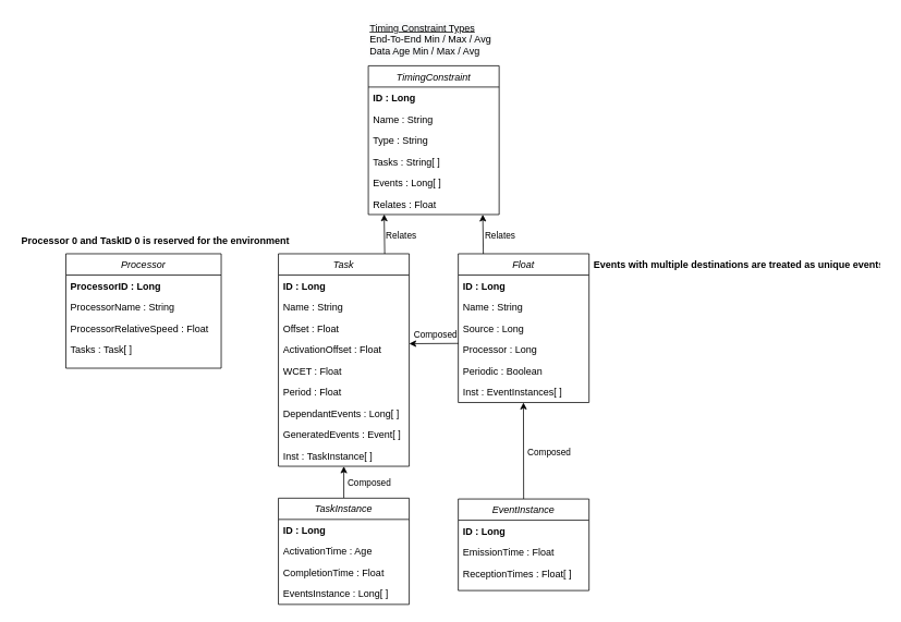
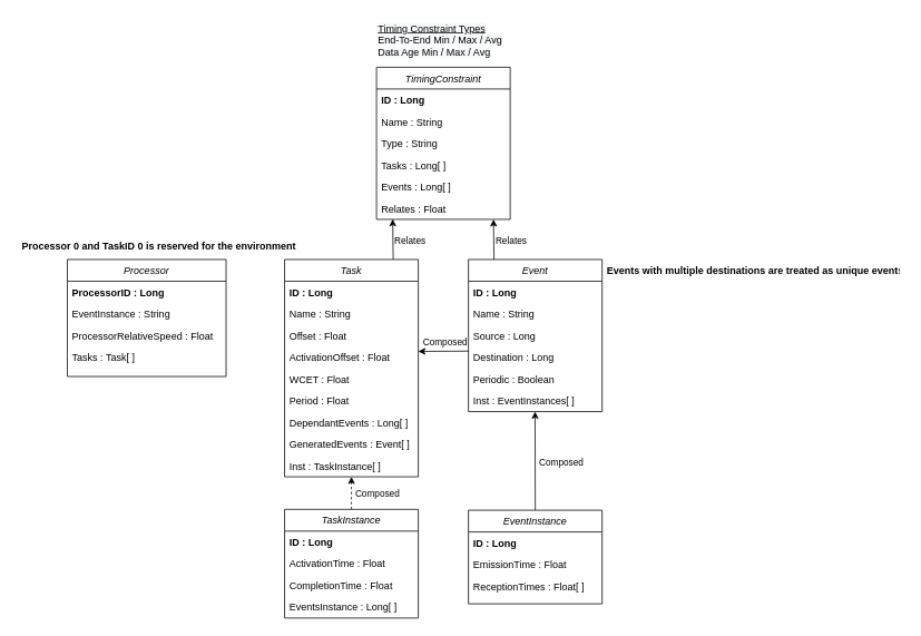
  <mxCell id="0" />
  <mxCell id="1" parent="0" />
  <mxCell id="2" value="Processor 0 and TaskID 0 is reserved for the environment" style="text;align=left;verticalAlign=top;spacingLeft=4;spacingRight=4;overflow=hidden;rotatable=0;points=[[0,0.5],[1,0.5]];portConstraint=eastwest;fontStyle=1" vertex="1" parent="1"><mxGeometry x="20" y="280" width="360" height="26" as="geometry" /></mxCell>
  <mxCell id="3" value="&lt;span style=&quot;color: rgb(0 , 0 , 0) ; font-family: &amp;#34;helvetica&amp;#34; ; font-size: 12px ; font-style: normal ; font-weight: 400 ; letter-spacing: normal ; text-align: left ; text-indent: 0px ; text-transform: none ; word-spacing: 0px ; background-color: rgb(248 , 249 , 250) ; display: inline ; float: none&quot;&gt;&lt;u&gt;Timing Constraint Types&lt;/u&gt;&lt;br&gt;End-To-End Min / Max / Avg&lt;br&gt;Data Age Min / Max / Avg&lt;br&gt;&lt;/span&gt;" style="text;whiteSpace=wrap;html=1;" vertex="1" parent="1"><mxGeometry x="450" y="20" width="230" height="60" as="geometry" /></mxCell>
  <mxCell id="4" value="Task" style="swimlane;fontStyle=2;align=center;verticalAlign=top;childLayout=stackLayout;horizontal=1;startSize=26;horizontalStack=0;resizeParent=1;resizeLast=0;collapsible=1;marginBottom=0;rounded=0;shadow=0;strokeWidth=1;" parent="1" vertex="1"><mxGeometry x="340" y="310" width="160" height="260" as="geometry"><mxRectangle x="230" y="140" width="160" height="26" as="alternateBounds" /></mxGeometry></mxCell>
  <mxCell id="5" value="ID : Long" style="text;align=left;verticalAlign=top;spacingLeft=4;spacingRight=4;overflow=hidden;rotatable=0;points=[[0,0.5],[1,0.5]];portConstraint=eastwest;fontStyle=1" vertex="1" parent="4"><mxGeometry y="26" width="160" height="26" as="geometry" /></mxCell>
  <mxCell id="6" value="Name : String" style="text;align=left;verticalAlign=top;spacingLeft=4;spacingRight=4;overflow=hidden;rotatable=0;points=[[0,0.5],[1,0.5]];portConstraint=eastwest;" parent="4" vertex="1"><mxGeometry y="52" width="160" height="26" as="geometry" /></mxCell>
  <mxCell id="7" value="Offset : Float" style="text;align=left;verticalAlign=top;spacingLeft=4;spacingRight=4;overflow=hidden;rotatable=0;points=[[0,0.5],[1,0.5]];portConstraint=eastwest;rounded=0;shadow=0;html=0;" parent="4" vertex="1"><mxGeometry y="78" width="160" height="26" as="geometry" /></mxCell>
  <mxCell id="8" value="ActivationOffset : Float" style="text;align=left;verticalAlign=top;spacingLeft=4;spacingRight=4;overflow=hidden;rotatable=0;points=[[0,0.5],[1,0.5]];portConstraint=eastwest;rounded=0;shadow=0;html=0;" parent="4" vertex="1"><mxGeometry y="104" width="160" height="26" as="geometry" /></mxCell>
  <mxCell id="9" value="WCET : Float" style="text;align=left;verticalAlign=top;spacingLeft=4;spacingRight=4;overflow=hidden;rotatable=0;points=[[0,0.5],[1,0.5]];portConstraint=eastwest;" vertex="1" parent="4"><mxGeometry y="130" width="160" height="26" as="geometry" /></mxCell>
  <mxCell id="10" value="Period : Float" style="text;align=left;verticalAlign=top;spacingLeft=4;spacingRight=4;overflow=hidden;rotatable=0;points=[[0,0.5],[1,0.5]];portConstraint=eastwest;" vertex="1" parent="4"><mxGeometry y="156" width="160" height="26" as="geometry" /></mxCell>
  <mxCell id="11" value="DependantEvents : Long[ ]" style="text;align=left;verticalAlign=top;spacingLeft=4;spacingRight=4;overflow=hidden;rotatable=0;points=[[0,0.5],[1,0.5]];portConstraint=eastwest;" vertex="1" parent="4"><mxGeometry y="182" width="160" height="26" as="geometry" /></mxCell>
  <mxCell id="12" value="GeneratedEvents : Event[ ]" style="text;align=left;verticalAlign=top;spacingLeft=4;spacingRight=4;overflow=hidden;rotatable=0;points=[[0,0.5],[1,0.5]];portConstraint=eastwest;" vertex="1" parent="4"><mxGeometry y="208" width="160" height="26" as="geometry" /></mxCell>
  <mxCell id="13" value="Inst : TaskInstance[ ]" style="text;align=left;verticalAlign=top;spacingLeft=4;spacingRight=4;overflow=hidden;rotatable=0;points=[[0,0.5],[1,0.5]];portConstraint=eastwest;" vertex="1" parent="4"><mxGeometry y="234" width="160" height="26" as="geometry" /></mxCell>
  <mxCell id="14" value="Processor" style="swimlane;fontStyle=2;align=center;verticalAlign=top;childLayout=stackLayout;horizontal=1;startSize=26;horizontalStack=0;resizeParent=1;resizeLast=0;collapsible=1;marginBottom=0;rounded=0;shadow=0;strokeWidth=1;" vertex="1" parent="1"><mxGeometry x="80" y="310" width="190" height="140" as="geometry"><mxRectangle x="230" y="140" width="160" height="26" as="alternateBounds" /></mxGeometry></mxCell>
  <mxCell id="15" value="ProcessorID : Long" style="text;align=left;verticalAlign=top;spacingLeft=4;spacingRight=4;overflow=hidden;rotatable=0;points=[[0,0.5],[1,0.5]];portConstraint=eastwest;fontStyle=1" vertex="1" parent="14"><mxGeometry y="26" width="190" height="26" as="geometry" /></mxCell>
- <mxCell id="16" value="ProcessorName : String" style="text;align=left;verticalAlign=top;spacingLeft=4;spacingRight=4;overflow=hidden;rotatable=0;points=[[0,0.5],[1,0.5]];portConstraint=eastwest;" vertex="1" parent="14"><mxGeometry y="52" width="190" height="26" as="geometry" /></mxCell>
+ <mxCell id="16" value="EventInstance : String" style="text;align=left;verticalAlign=top;spacingLeft=4;spacingRight=4;overflow=hidden;rotatable=0;points=[[0,0.5],[1,0.5]];portConstraint=eastwest;" vertex="1" parent="14"><mxGeometry y="52" width="190" height="26" as="geometry" /></mxCell>
  <mxCell id="17" value="ProcessorRelativeSpeed : Float" style="text;align=left;verticalAlign=top;spacingLeft=4;spacingRight=4;overflow=hidden;rotatable=0;points=[[0,0.5],[1,0.5]];portConstraint=eastwest;rounded=0;shadow=0;html=0;" vertex="1" parent="14"><mxGeometry y="78" width="190" height="26" as="geometry" /></mxCell>
  <mxCell id="18" value="Tasks : Task[ ]" style="text;align=left;verticalAlign=top;spacingLeft=4;spacingRight=4;overflow=hidden;rotatable=0;points=[[0,0.5],[1,0.5]];portConstraint=eastwest;rounded=0;shadow=0;html=0;" vertex="1" parent="14"><mxGeometry y="104" width="190" height="26" as="geometry" /></mxCell>
  <mxCell id="19" value="TimingConstraint" style="swimlane;fontStyle=2;align=center;verticalAlign=top;childLayout=stackLayout;horizontal=1;startSize=26;horizontalStack=0;resizeParent=1;resizeLast=0;collapsible=1;marginBottom=0;rounded=0;shadow=0;strokeWidth=1;" vertex="1" parent="1"><mxGeometry x="450" y="80" width="160" height="182" as="geometry"><mxRectangle x="230" y="140" width="160" height="26" as="alternateBounds" /></mxGeometry></mxCell>
  <mxCell id="20" value="ID : Long" style="text;align=left;verticalAlign=top;spacingLeft=4;spacingRight=4;overflow=hidden;rotatable=0;points=[[0,0.5],[1,0.5]];portConstraint=eastwest;fontStyle=1" vertex="1" parent="19"><mxGeometry y="26" width="160" height="26" as="geometry" /></mxCell>
  <mxCell id="21" value="Name : String" style="text;align=left;verticalAlign=top;spacingLeft=4;spacingRight=4;overflow=hidden;rotatable=0;points=[[0,0.5],[1,0.5]];portConstraint=eastwest;" vertex="1" parent="19"><mxGeometry y="52" width="160" height="26" as="geometry" /></mxCell>
  <mxCell id="22" value="Type : String" style="text;align=left;verticalAlign=top;spacingLeft=4;spacingRight=4;overflow=hidden;rotatable=0;points=[[0,0.5],[1,0.5]];portConstraint=eastwest;rounded=0;shadow=0;html=0;" vertex="1" parent="19"><mxGeometry y="78" width="160" height="26" as="geometry" /></mxCell>
- <mxCell id="23" value="Tasks : String[ ]" style="text;align=left;verticalAlign=top;spacingLeft=4;spacingRight=4;overflow=hidden;rotatable=0;points=[[0,0.5],[1,0.5]];portConstraint=eastwest;" vertex="1" parent="19"><mxGeometry y="104" width="160" height="26" as="geometry" /></mxCell>
+ <mxCell id="23" value="Tasks : Long[ ]" style="text;align=left;verticalAlign=top;spacingLeft=4;spacingRight=4;overflow=hidden;rotatable=0;points=[[0,0.5],[1,0.5]];portConstraint=eastwest;" vertex="1" parent="19"><mxGeometry y="104" width="160" height="26" as="geometry" /></mxCell>
  <mxCell id="24" value="Events : Long[ ]" style="text;align=left;verticalAlign=top;spacingLeft=4;spacingRight=4;overflow=hidden;rotatable=0;points=[[0,0.5],[1,0.5]];portConstraint=eastwest;" vertex="1" parent="19"><mxGeometry y="130" width="160" height="26" as="geometry" /></mxCell>
  <mxCell id="25" value="Relates : Float" style="text;align=left;verticalAlign=top;spacingLeft=4;spacingRight=4;overflow=hidden;rotatable=0;points=[[0,0.5],[1,0.5]];portConstraint=eastwest;" vertex="1" parent="19"><mxGeometry y="156" width="160" height="26" as="geometry" /></mxCell>
  <mxCell id="26" value="" style="endArrow=classic;html=1;entryX=0.998;entryY=0.335;entryDx=0;entryDy=0;entryPerimeter=0;exitX=0.002;exitY=0.218;exitDx=0;exitDy=0;exitPerimeter=0;" edge="1" parent="1" source="40"><mxGeometry relative="1" as="geometry"><mxPoint x="550" y="420" as="sourcePoint" /><mxPoint x="500" y="420" as="targetPoint" /></mxGeometry></mxCell>
  <mxCell id="27" value="Composed" style="edgeLabel;resizable=0;html=1;align=center;verticalAlign=middle;" connectable="0" vertex="1" parent="26"><mxGeometry relative="1" as="geometry"><mxPoint x="0.68" y="-11.83" as="offset" /></mxGeometry></mxCell>
- <mxCell id="28" value="" style="endArrow=classic;html=1;entryX=0.5;entryY=1;entryDx=0;entryDy=0;" edge="1" parent="1" source="43" target="4"><mxGeometry relative="1" as="geometry"><mxPoint x="560" y="430" as="sourcePoint" /><mxPoint x="510" y="430" as="targetPoint" /></mxGeometry></mxCell>
+ <mxCell id="28" value="" style="endArrow=classic;html=1;entryX=0.5;entryY=1;entryDx=0;entryDy=0;dashed=1;" edge="1" parent="1" source="43" target="4"><mxGeometry relative="1" as="geometry"><mxPoint x="560" y="430" as="sourcePoint" /><mxPoint x="510" y="430" as="targetPoint" /></mxGeometry></mxCell>
  <mxCell id="29" value="Composed" style="edgeLabel;resizable=0;html=1;align=center;verticalAlign=middle;" connectable="0" vertex="1" parent="28"><mxGeometry relative="1" as="geometry"><mxPoint x="30" y="1" as="offset" /></mxGeometry></mxCell>
  <mxCell id="30" value="" style="endArrow=classic;html=1;entryX=0.5;entryY=1;entryDx=0;entryDy=0;exitX=0.5;exitY=0;exitDx=0;exitDy=0;" edge="1" parent="1" source="48"><mxGeometry relative="1" as="geometry"><mxPoint x="639.76" y="532" as="sourcePoint" /><mxPoint x="639.76" y="492" as="targetPoint" /></mxGeometry></mxCell>
  <mxCell id="31" value="Composed" style="edgeLabel;resizable=0;html=1;align=center;verticalAlign=middle;" connectable="0" vertex="1" parent="30"><mxGeometry relative="1" as="geometry"><mxPoint x="30.24" y="1" as="offset" /></mxGeometry></mxCell>
  <mxCell id="32" value="" style="endArrow=classic;html=1;entryX=0.121;entryY=0.989;entryDx=0;entryDy=0;entryPerimeter=0;" edge="1" parent="1" target="25"><mxGeometry relative="1" as="geometry"><mxPoint x="470" y="310" as="sourcePoint" /><mxPoint x="470" y="270" as="targetPoint" /></mxGeometry></mxCell>
  <mxCell id="33" value="Relates" style="edgeLabel;resizable=0;html=1;align=center;verticalAlign=middle;" connectable="0" vertex="1" parent="32"><mxGeometry relative="1" as="geometry"><mxPoint x="20" y="1" as="offset" /></mxGeometry></mxCell>
  <mxCell id="34" value="" style="endArrow=classic;html=1;entryX=0.121;entryY=0.989;entryDx=0;entryDy=0;entryPerimeter=0;" edge="1" parent="1"><mxGeometry relative="1" as="geometry"><mxPoint x="590.64" y="310.29" as="sourcePoint" /><mxPoint x="590" y="262.004" as="targetPoint" /></mxGeometry></mxCell>
  <mxCell id="35" value="Relates" style="edgeLabel;resizable=0;html=1;align=center;verticalAlign=middle;" connectable="0" vertex="1" parent="34"><mxGeometry relative="1" as="geometry"><mxPoint x="20" y="1" as="offset" /></mxGeometry></mxCell>
- <mxCell id="36" value="Float" style="swimlane;fontStyle=2;align=center;verticalAlign=top;childLayout=stackLayout;horizontal=1;startSize=26;horizontalStack=0;resizeParent=1;resizeLast=0;collapsible=1;marginBottom=0;rounded=0;shadow=0;strokeWidth=1;" vertex="1" parent="1"><mxGeometry x="560" y="310" width="160" height="182" as="geometry"><mxRectangle x="230" y="140" width="160" height="26" as="alternateBounds" /></mxGeometry></mxCell>
+ <mxCell id="36" value="Event" style="swimlane;fontStyle=2;align=center;verticalAlign=top;childLayout=stackLayout;horizontal=1;startSize=26;horizontalStack=0;resizeParent=1;resizeLast=0;collapsible=1;marginBottom=0;rounded=0;shadow=0;strokeWidth=1;" vertex="1" parent="1"><mxGeometry x="560" y="310" width="160" height="182" as="geometry"><mxRectangle x="230" y="140" width="160" height="26" as="alternateBounds" /></mxGeometry></mxCell>
  <mxCell id="37" value="ID : Long" style="text;align=left;verticalAlign=top;spacingLeft=4;spacingRight=4;overflow=hidden;rotatable=0;points=[[0,0.5],[1,0.5]];portConstraint=eastwest;fontStyle=1" vertex="1" parent="36"><mxGeometry y="26" width="160" height="26" as="geometry" /></mxCell>
  <mxCell id="38" value="Name : String" style="text;align=left;verticalAlign=top;spacingLeft=4;spacingRight=4;overflow=hidden;rotatable=0;points=[[0,0.5],[1,0.5]];portConstraint=eastwest;" vertex="1" parent="36"><mxGeometry y="52" width="160" height="26" as="geometry" /></mxCell>
  <mxCell id="39" value="Source : Long" style="text;align=left;verticalAlign=top;spacingLeft=4;spacingRight=4;overflow=hidden;rotatable=0;points=[[0,0.5],[1,0.5]];portConstraint=eastwest;rounded=0;shadow=0;html=0;" vertex="1" parent="36"><mxGeometry y="78" width="160" height="26" as="geometry" /></mxCell>
- <mxCell id="40" value="Processor : Long" style="text;align=left;verticalAlign=top;spacingLeft=4;spacingRight=4;overflow=hidden;rotatable=0;points=[[0,0.5],[1,0.5]];portConstraint=eastwest;" vertex="1" parent="36"><mxGeometry y="104" width="160" height="26" as="geometry" /></mxCell>
+ <mxCell id="40" value="Destination : Long" style="text;align=left;verticalAlign=top;spacingLeft=4;spacingRight=4;overflow=hidden;rotatable=0;points=[[0,0.5],[1,0.5]];portConstraint=eastwest;" vertex="1" parent="36"><mxGeometry y="104" width="160" height="26" as="geometry" /></mxCell>
  <mxCell id="41" value="Periodic : Boolean" style="text;align=left;verticalAlign=top;spacingLeft=4;spacingRight=4;overflow=hidden;rotatable=0;points=[[0,0.5],[1,0.5]];portConstraint=eastwest;" vertex="1" parent="36"><mxGeometry y="130" width="160" height="26" as="geometry" /></mxCell>
  <mxCell id="42" value="Inst : EventInstances[ ]" style="text;align=left;verticalAlign=top;spacingLeft=4;spacingRight=4;overflow=hidden;rotatable=0;points=[[0,0.5],[1,0.5]];portConstraint=eastwest;" vertex="1" parent="36"><mxGeometry y="156" width="160" height="26" as="geometry" /></mxCell>
  <mxCell id="43" value="TaskInstance" style="swimlane;fontStyle=2;align=center;verticalAlign=top;childLayout=stackLayout;horizontal=1;startSize=26;horizontalStack=0;resizeParent=1;resizeLast=0;collapsible=1;marginBottom=0;rounded=0;shadow=0;strokeWidth=1;" vertex="1" parent="1"><mxGeometry x="340" y="609" width="160" height="130" as="geometry"><mxRectangle x="230" y="140" width="160" height="26" as="alternateBounds" /></mxGeometry></mxCell>
  <mxCell id="44" value="ID : Long" style="text;align=left;verticalAlign=top;spacingLeft=4;spacingRight=4;overflow=hidden;rotatable=0;points=[[0,0.5],[1,0.5]];portConstraint=eastwest;fontStyle=1" vertex="1" parent="43"><mxGeometry y="26" width="160" height="26" as="geometry" /></mxCell>
- <mxCell id="45" value="ActivationTime : Age" style="text;align=left;verticalAlign=top;spacingLeft=4;spacingRight=4;overflow=hidden;rotatable=0;points=[[0,0.5],[1,0.5]];portConstraint=eastwest;" vertex="1" parent="43"><mxGeometry y="52" width="160" height="26" as="geometry" /></mxCell>
+ <mxCell id="45" value="ActivationTime : Float" style="text;align=left;verticalAlign=top;spacingLeft=4;spacingRight=4;overflow=hidden;rotatable=0;points=[[0,0.5],[1,0.5]];portConstraint=eastwest;" vertex="1" parent="43"><mxGeometry y="52" width="160" height="26" as="geometry" /></mxCell>
  <mxCell id="46" value="CompletionTime : Float" style="text;align=left;verticalAlign=top;spacingLeft=4;spacingRight=4;overflow=hidden;rotatable=0;points=[[0,0.5],[1,0.5]];portConstraint=eastwest;rounded=0;shadow=0;html=0;" vertex="1" parent="43"><mxGeometry y="78" width="160" height="26" as="geometry" /></mxCell>
  <mxCell id="47" value="EventsInstance : Long[ ]" style="text;align=left;verticalAlign=top;spacingLeft=4;spacingRight=4;overflow=hidden;rotatable=0;points=[[0,0.5],[1,0.5]];portConstraint=eastwest;rounded=0;shadow=0;html=0;" vertex="1" parent="43"><mxGeometry y="104" width="160" height="26" as="geometry" /></mxCell>
  <mxCell id="48" value="EventInstance" style="swimlane;fontStyle=2;align=center;verticalAlign=top;childLayout=stackLayout;horizontal=1;startSize=26;horizontalStack=0;resizeParent=1;resizeLast=0;collapsible=1;marginBottom=0;rounded=0;shadow=0;strokeWidth=1;" vertex="1" parent="1"><mxGeometry x="560" y="610" width="160" height="112" as="geometry"><mxRectangle x="230" y="140" width="160" height="26" as="alternateBounds" /></mxGeometry></mxCell>
  <mxCell id="49" value="ID : Long" style="text;align=left;verticalAlign=top;spacingLeft=4;spacingRight=4;overflow=hidden;rotatable=0;points=[[0,0.5],[1,0.5]];portConstraint=eastwest;fontStyle=1" vertex="1" parent="48"><mxGeometry y="26" width="160" height="26" as="geometry" /></mxCell>
  <mxCell id="50" value="EmissionTime : Float" style="text;align=left;verticalAlign=top;spacingLeft=4;spacingRight=4;overflow=hidden;rotatable=0;points=[[0,0.5],[1,0.5]];portConstraint=eastwest;" vertex="1" parent="48"><mxGeometry y="52" width="160" height="26" as="geometry" /></mxCell>
  <mxCell id="51" value="ReceptionTimes : Float[ ]" style="text;align=left;verticalAlign=top;spacingLeft=4;spacingRight=4;overflow=hidden;rotatable=0;points=[[0,0.5],[1,0.5]];portConstraint=eastwest;rounded=0;shadow=0;html=0;" vertex="1" parent="48"><mxGeometry y="78" width="160" height="26" as="geometry" /></mxCell>
  <mxCell id="52" value="Events with multiple destinations are treated as unique events with same source" style="text;align=left;verticalAlign=top;spacingLeft=4;spacingRight=4;overflow=hidden;rotatable=0;points=[[0,0.5],[1,0.5]];portConstraint=eastwest;fontStyle=1" vertex="1" parent="1"><mxGeometry x="720" y="310" width="360" height="26" as="geometry" /></mxCell>
